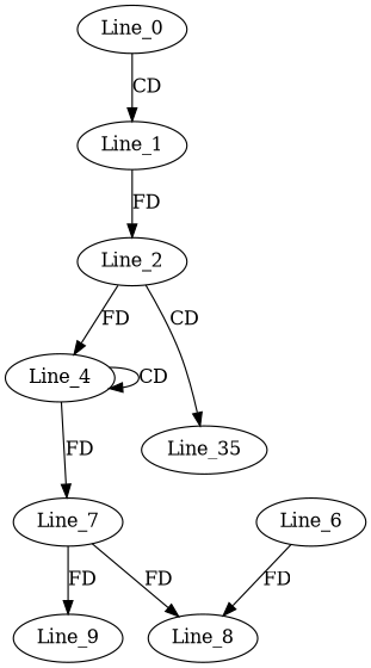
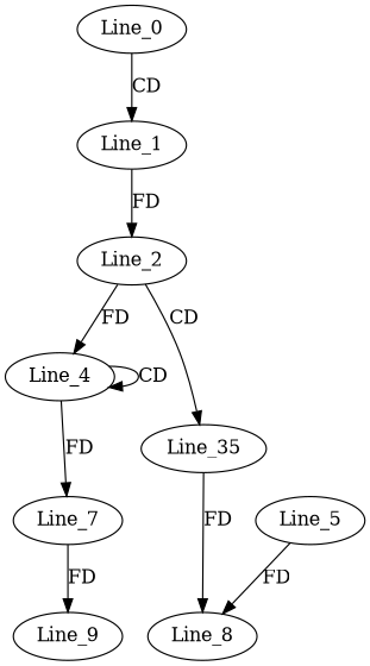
  digraph {
    Line_0
    Line_1
    Line_2
    Line_4
    n5 [label=Line_35]
    Line_7
-   Line_6
+   Line_6 [label=Line_5]
    Line_8
    Line_9
    Line_0 -> Line_1 [label=CD]
    Line_1 -> Line_2 [label=FD]
    Line_2 -> Line_4 [label=FD]
    Line_2 -> n5 [label=CD]
    Line_4 -> Line_4 [label=CD]
    Line_4 -> Line_7 [label=FD]
-   Line_7 -> Line_8 [label=FD]
+   n5 -> Line_8 [label=FD]
    Line_7 -> Line_9 [label=FD]
    Line_6 -> Line_8 [label=FD]
  }
